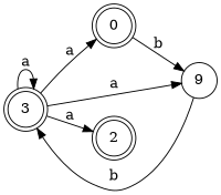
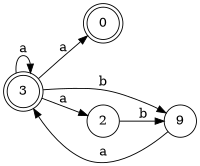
  digraph {
    rankdir=LR
    node [shape=doublecircle]
    3
    0
    n3 [label=9 shape=circle]
-   2
+   2 [shape=circle]
    3 -> 3 [label=a]
    3 -> 0 [label=a]
-   3 -> n3 [label=a]
+   3 -> n3 [label=b]
    3 -> 2 [label=a]
-   n3 -> 3 [label=b]
-   0 -> n3 [label=b]
+   n3 -> 3 [label=a]
+   2 -> n3 [label=b]
  }
